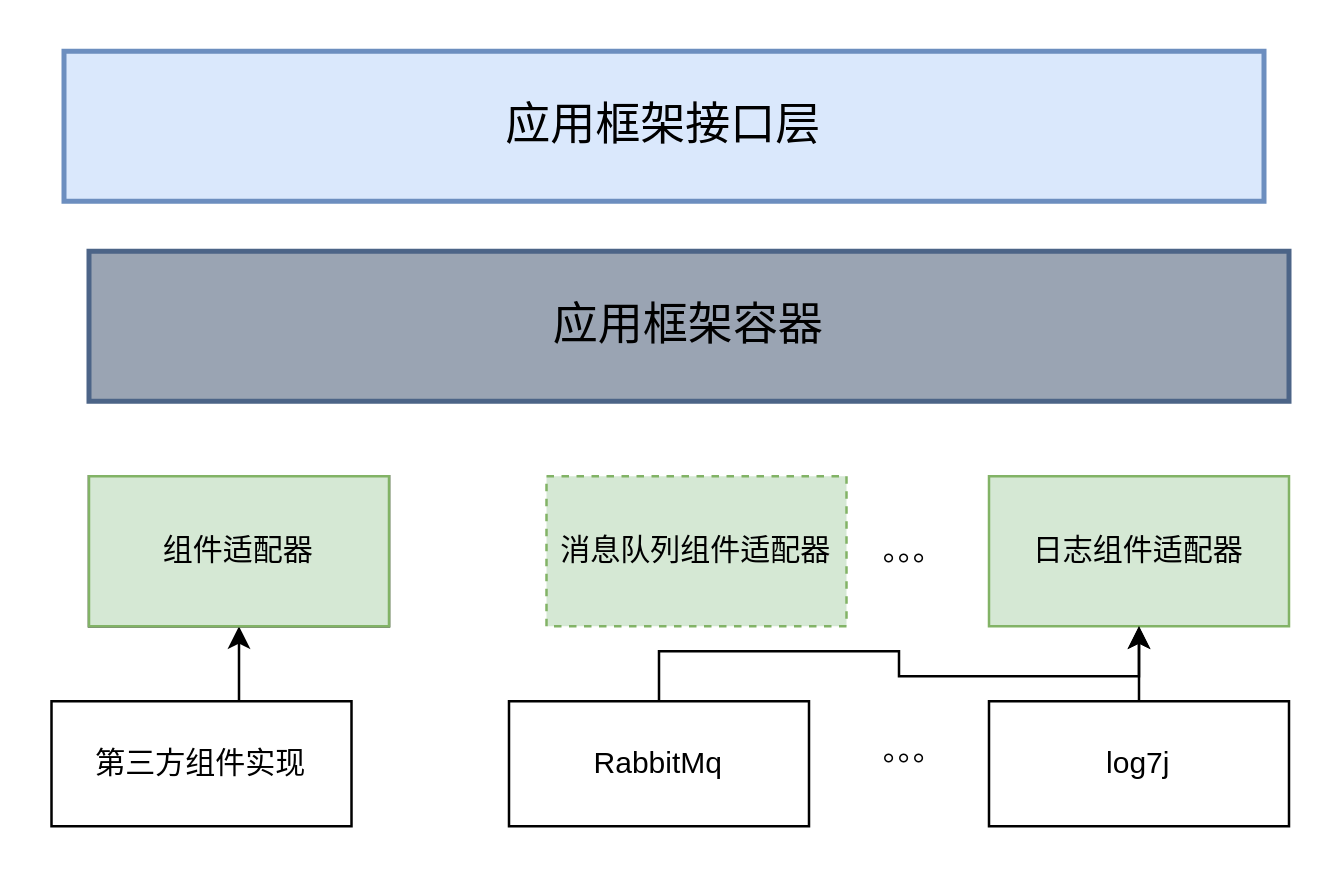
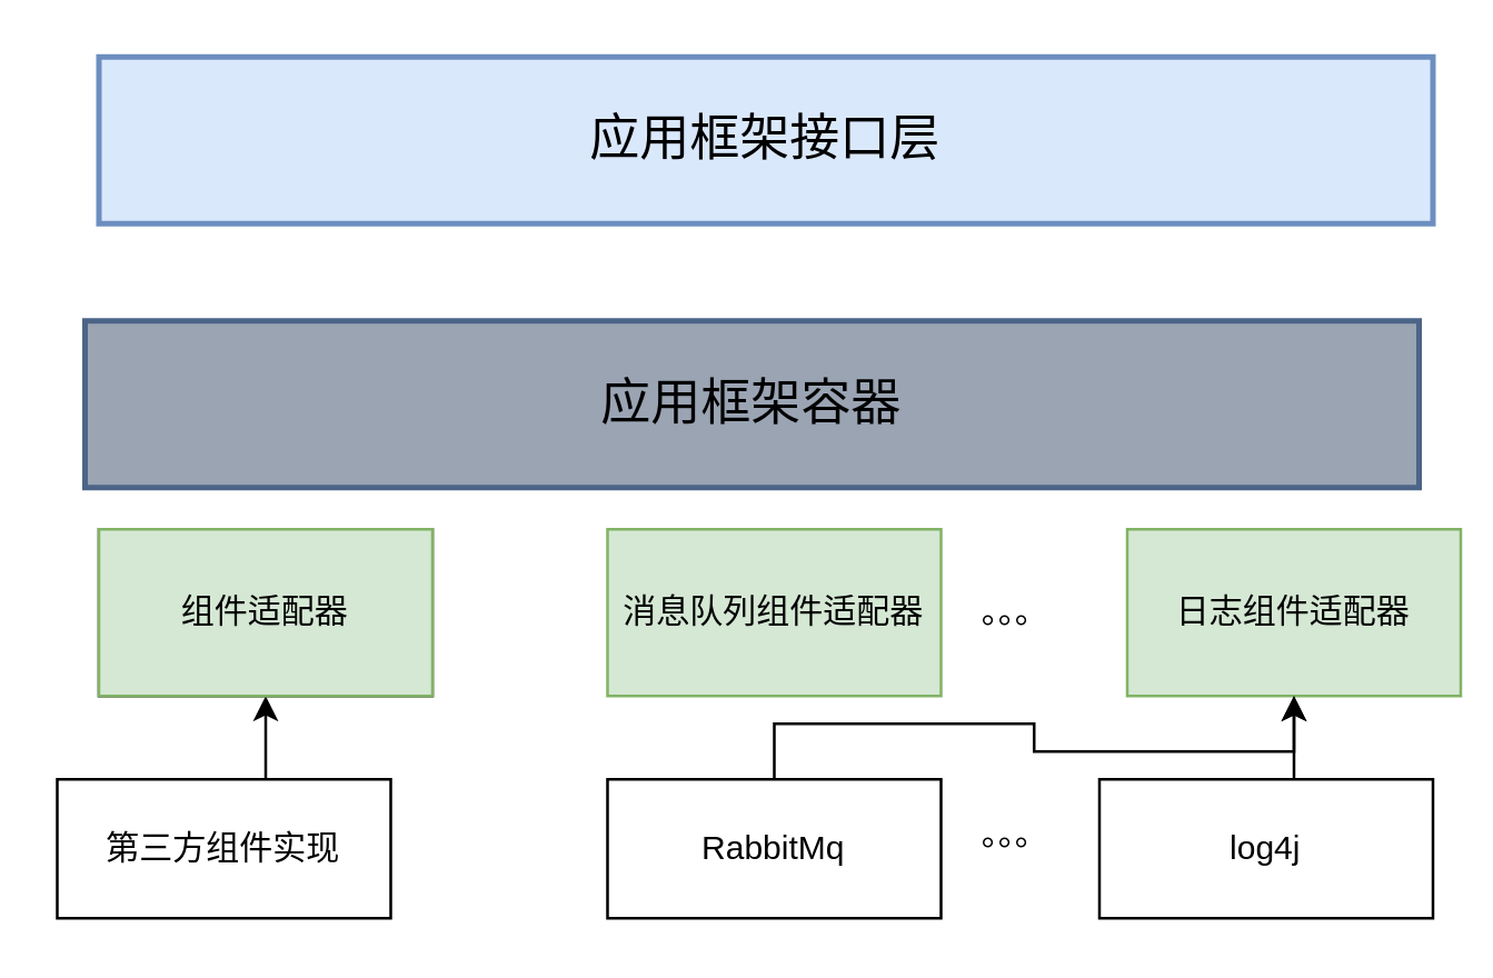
  <mxCell id="0" />
  <mxCell id="1" parent="0" />
- <mxCell id="2" value="应用框架接口层" style="rounded=0;whiteSpace=wrap;html=1;fillColor=#dae8fc;strokeColor=#6c8ebf;strokeWidth=2;fontSize=18;" vertex="1" parent="1"><mxGeometry x="25" y="20" width="480" height="60" as="geometry" /></mxCell>
- <mxCell id="3" value="应用框架容器" style="rounded=0;whiteSpace=wrap;html=1;strokeColor=#4C6487;fillColor=#9AA4B3;strokeWidth=2;fontSize=18;" vertex="1" parent="1"><mxGeometry x="35" y="100" width="480" height="60" as="geometry" /></mxCell>
+ <mxCell id="2" value="应用框架接口层" style="rounded=0;whiteSpace=wrap;html=1;fillColor=#dae8fc;strokeColor=#6c8ebf;strokeWidth=2;fontSize=18;" vertex="1" parent="1"><mxGeometry x="35" y="20" width="480" height="60" as="geometry" /></mxCell>
+ <mxCell id="3" value="应用框架容器" style="rounded=0;whiteSpace=wrap;html=1;strokeColor=#4C6487;fillColor=#9AA4B3;strokeWidth=2;fontSize=18;" vertex="1" parent="1"><mxGeometry x="30" y="115" width="480" height="60" as="geometry" /></mxCell>
  <mxCell id="4" value="组件适配器" style="rounded=0;whiteSpace=wrap;html=1;" vertex="1" parent="1"><mxGeometry x="35" y="190" width="120" height="60" as="geometry" /></mxCell>
  <mxCell id="5" style="edgeStyle=orthogonalEdgeStyle;rounded=0;orthogonalLoop=1;jettySize=auto;html=1;exitX=0.5;exitY=0;exitDx=0;exitDy=0;entryX=0.5;entryY=1;entryDx=0;entryDy=0;fontSize=18;" edge="1" parent="1" source="6" target="12"><mxGeometry relative="1" as="geometry" /></mxCell>
  <mxCell id="6" value="第三方组件实现" style="rounded=0;whiteSpace=wrap;html=1;" vertex="1" parent="1"><mxGeometry x="20" y="280" width="120" height="50" as="geometry" /></mxCell>
- <mxCell id="7" value="日志组件适配器" style="rounded=0;whiteSpace=wrap;html=1;fillColor=#d5e8d4;strokeColor=#82b366;" vertex="1" parent="1"><mxGeometry x="395" y="190" width="120" height="60" as="geometry" /></mxCell>
+ <mxCell id="7" value="日志组件适配器" style="rounded=0;whiteSpace=wrap;html=1;fillColor=#d5e8d4;strokeColor=#82b366;" vertex="1" parent="1"><mxGeometry x="405" y="190" width="120" height="60" as="geometry" /></mxCell>
  <mxCell id="8" style="edgeStyle=orthogonalEdgeStyle;rounded=0;orthogonalLoop=1;jettySize=auto;html=1;exitX=0.5;exitY=0;exitDx=0;exitDy=0;fontSize=18;" edge="1" parent="1" source="9" target="7"><mxGeometry relative="1" as="geometry" /></mxCell>
- <mxCell id="9" value="RabbitMq" style="rounded=0;whiteSpace=wrap;html=1;" vertex="1" parent="1"><mxGeometry x="203" y="280" width="120" height="50" as="geometry" /></mxCell>
+ <mxCell id="9" value="RabbitMq" style="rounded=0;whiteSpace=wrap;html=1;" vertex="1" parent="1"><mxGeometry x="218" y="280" width="120" height="50" as="geometry" /></mxCell>
  <mxCell id="10" style="edgeStyle=orthogonalEdgeStyle;rounded=0;orthogonalLoop=1;jettySize=auto;html=1;exitX=0.5;exitY=0;exitDx=0;exitDy=0;entryX=0.5;entryY=1;entryDx=0;entryDy=0;fontSize=18;" edge="1" parent="1" source="11" target="7"><mxGeometry relative="1" as="geometry" /></mxCell>
- <mxCell id="11" value="log7j" style="rounded=0;whiteSpace=wrap;html=1;" vertex="1" parent="1"><mxGeometry x="395" y="280" width="120" height="50" as="geometry" /></mxCell>
+ <mxCell id="11" value="log4j" style="rounded=0;whiteSpace=wrap;html=1;" vertex="1" parent="1"><mxGeometry x="395" y="280" width="120" height="50" as="geometry" /></mxCell>
  <mxCell id="12" value="组件适配器" style="rounded=0;whiteSpace=wrap;html=1;fillColor=#d5e8d4;strokeColor=#82b366;" vertex="1" parent="1"><mxGeometry x="35" y="190" width="120" height="60" as="geometry" /></mxCell>
- <mxCell id="13" value="消息队列组件适配器" style="rounded=0;whiteSpace=wrap;html=1;fillColor=#d5e8d4;strokeColor=#82b366;dashed=1;" vertex="1" parent="1"><mxGeometry x="218" y="190" width="120" height="60" as="geometry" /></mxCell>
+ <mxCell id="13" value="消息队列组件适配器" style="rounded=0;whiteSpace=wrap;html=1;fillColor=#d5e8d4;strokeColor=#82b366;" vertex="1" parent="1"><mxGeometry x="218" y="190" width="120" height="60" as="geometry" /></mxCell>
  <mxCell id="14" value="。。。" style="text;html=1;strokeColor=none;fillColor=none;align=center;verticalAlign=middle;whiteSpace=wrap;rounded=0;" vertex="1" parent="1"><mxGeometry x="345" y="210" width="40" height="20" as="geometry" /></mxCell>
  <mxCell id="15" value="。。。" style="text;html=1;strokeColor=none;fillColor=none;align=center;verticalAlign=middle;whiteSpace=wrap;rounded=0;" vertex="1" parent="1"><mxGeometry x="345" y="290" width="40" height="20" as="geometry" /></mxCell>
